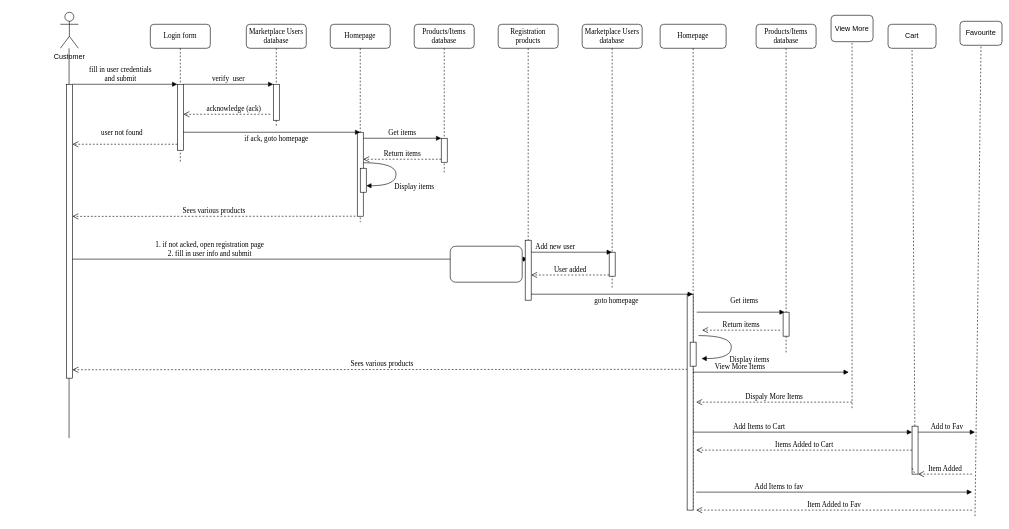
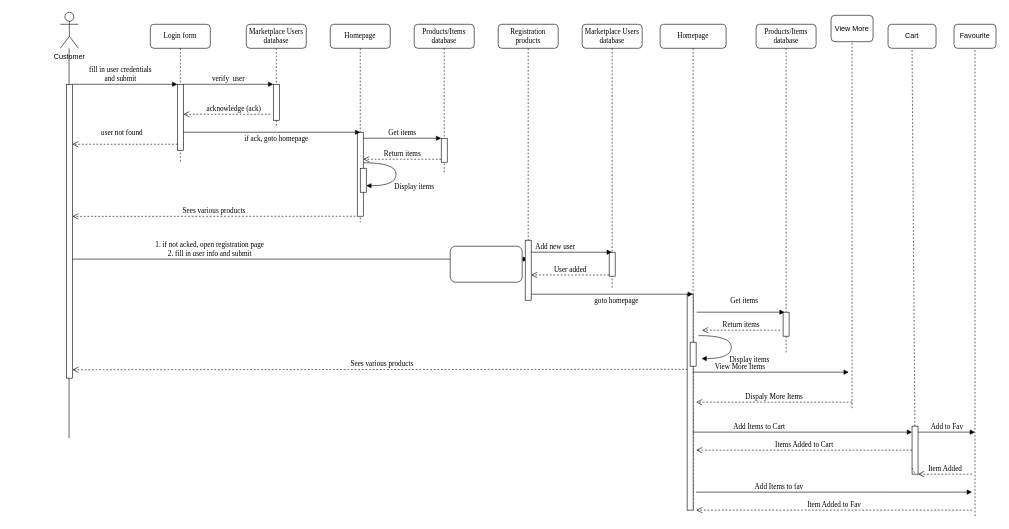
  <mxCell id="0" />
  <mxCell id="1" parent="0" />
  <mxCell id="2" value="" style="endArrow=none;html=1;" edge="1" parent="1"><mxGeometry width="50" height="50" relative="1" as="geometry"><mxPoint x="114.5" y="730" as="sourcePoint" /><mxPoint x="114.5" y="80" as="targetPoint" /></mxGeometry></mxCell>
  <mxCell id="3" value="Login form" style="shape=umlLifeline;perimeter=lifelinePerimeter;whiteSpace=wrap;html=1;container=1;collapsible=0;recursiveResize=0;outlineConnect=0;rounded=1;shadow=0;comic=0;labelBackgroundColor=none;strokeWidth=1;fontFamily=Verdana;fontSize=12;align=center;" vertex="1" parent="1"><mxGeometry x="250" y="40" width="100" height="230" as="geometry" /></mxCell>
  <mxCell id="4" value="" style="html=1;points=[];perimeter=orthogonalPerimeter;rounded=0;shadow=0;comic=0;labelBackgroundColor=none;strokeWidth=1;fontFamily=Verdana;fontSize=12;align=center;" vertex="1" parent="3"><mxGeometry x="45" y="100" width="10" height="110" as="geometry" /></mxCell>
  <mxCell id="5" value="Marketplace Users database" style="shape=umlLifeline;perimeter=lifelinePerimeter;whiteSpace=wrap;html=1;container=1;collapsible=0;recursiveResize=0;outlineConnect=0;rounded=1;shadow=0;comic=0;labelBackgroundColor=none;strokeWidth=1;fontFamily=Verdana;fontSize=12;align=center;" vertex="1" parent="1"><mxGeometry x="410" y="40" width="100" height="170" as="geometry" /></mxCell>
  <mxCell id="6" value="" style="html=1;points=[];perimeter=orthogonalPerimeter;rounded=0;shadow=0;comic=0;labelBackgroundColor=none;strokeWidth=1;fontFamily=Verdana;fontSize=12;align=center;" vertex="1" parent="5"><mxGeometry x="45" y="100" width="10" height="60" as="geometry" /></mxCell>
  <mxCell id="7" value="Homepage" style="shape=umlLifeline;perimeter=lifelinePerimeter;whiteSpace=wrap;html=1;container=1;collapsible=0;recursiveResize=0;outlineConnect=0;rounded=1;shadow=0;comic=0;labelBackgroundColor=none;strokeWidth=1;fontFamily=Verdana;fontSize=12;align=center;" vertex="1" parent="1"><mxGeometry x="550" y="40" width="100" height="330" as="geometry" /></mxCell>
  <mxCell id="8" value="Products/Items database" style="shape=umlLifeline;perimeter=lifelinePerimeter;whiteSpace=wrap;html=1;container=1;collapsible=0;recursiveResize=0;outlineConnect=0;rounded=1;shadow=0;comic=0;labelBackgroundColor=none;strokeWidth=1;fontFamily=Verdana;fontSize=12;align=center;" vertex="1" parent="1"><mxGeometry x="690" y="40" width="100" height="250" as="geometry" /></mxCell>
  <mxCell id="9" value="" style="html=1;points=[];perimeter=orthogonalPerimeter;rounded=0;shadow=0;comic=0;labelBackgroundColor=none;strokeWidth=1;fontFamily=Verdana;fontSize=12;align=center;" vertex="1" parent="8"><mxGeometry x="45" y="190" width="10" height="40" as="geometry" /></mxCell>
  <mxCell id="10" value="Registration products" style="shape=umlLifeline;perimeter=lifelinePerimeter;whiteSpace=wrap;html=1;container=1;collapsible=0;recursiveResize=0;outlineConnect=0;rounded=1;shadow=0;comic=0;labelBackgroundColor=none;strokeWidth=1;fontFamily=Verdana;fontSize=12;align=center;" vertex="1" parent="1"><mxGeometry x="830" y="40" width="100" height="460" as="geometry" /></mxCell>
  <mxCell id="11" value="Marketplace Users database" style="shape=umlLifeline;perimeter=lifelinePerimeter;whiteSpace=wrap;html=1;container=1;collapsible=0;recursiveResize=0;outlineConnect=0;rounded=1;shadow=0;comic=0;labelBackgroundColor=none;strokeWidth=1;fontFamily=Verdana;fontSize=12;align=center;" vertex="1" parent="1"><mxGeometry x="970" y="40" width="100" height="440" as="geometry" /></mxCell>
  <mxCell id="12" value="" style="html=1;points=[];perimeter=orthogonalPerimeter;rounded=0;shadow=0;comic=0;labelBackgroundColor=none;strokeWidth=1;fontFamily=Verdana;fontSize=12;align=center;" vertex="1" parent="1"><mxGeometry x="595" y="220" width="10" height="140" as="geometry" /></mxCell>
  <mxCell id="13" value="Get items" style="html=1;verticalAlign=bottom;endArrow=block;entryX=0;entryY=0;labelBackgroundColor=none;fontFamily=Verdana;fontSize=12;edgeStyle=elbowEdgeStyle;elbow=vertical;" edge="1" parent="1" source="12" target="9"><mxGeometry relative="1" as="geometry"><mxPoint x="660" y="190" as="sourcePoint" /></mxGeometry></mxCell>
  <mxCell id="14" value="Return items" style="html=1;verticalAlign=bottom;endArrow=open;dashed=1;endSize=8;labelBackgroundColor=none;fontFamily=Verdana;fontSize=12;edgeStyle=elbowEdgeStyle;elbow=vertical;" edge="1" parent="1"><mxGeometry relative="1" as="geometry"><mxPoint x="605" y="265" as="targetPoint" /><Array as="points"><mxPoint x="680" y="265" /><mxPoint x="710" y="265" /></Array><mxPoint x="735" y="265" as="sourcePoint" /></mxGeometry></mxCell>
  <mxCell id="15" value="1. if not acked, open registration page&lt;br&gt;2. fill in user info and submit" style="html=1;verticalAlign=bottom;endArrow=block;labelBackgroundColor=none;fontFamily=Verdana;fontSize=12;exitX=0.961;exitY=0.595;exitDx=0;exitDy=0;exitPerimeter=0;" edge="1" parent="1" source="23" target="10"><mxGeometry x="-0.398" relative="1" as="geometry"><mxPoint x="308" y="400" as="sourcePoint" /><mxPoint x="595" y="400" as="targetPoint" /><mxPoint as="offset" /></mxGeometry></mxCell>
  <mxCell id="16" value="" style="html=1;points=[];perimeter=orthogonalPerimeter;rounded=0;shadow=0;comic=0;labelBackgroundColor=none;strokeColor=#000000;strokeWidth=1;fillColor=#FFFFFF;fontFamily=Verdana;fontSize=12;fontColor=#000000;align=center;" vertex="1" parent="1"><mxGeometry x="1015" y="420" width="10" height="40" as="geometry" /></mxCell>
  <mxCell id="17" value="User added" style="html=1;verticalAlign=bottom;endArrow=open;dashed=1;endSize=8;exitX=0;exitY=0.95;labelBackgroundColor=none;fontFamily=Verdana;fontSize=12;" edge="1" parent="1" source="16" target="18"><mxGeometry relative="1" as="geometry"><mxPoint x="605" y="448.5" as="targetPoint" /></mxGeometry></mxCell>
  <mxCell id="18" value="" style="html=1;points=[];perimeter=orthogonalPerimeter;rounded=0;shadow=0;comic=0;labelBackgroundColor=none;strokeWidth=1;fontFamily=Verdana;fontSize=12;align=center;" vertex="1" parent="1"><mxGeometry x="875" y="400" width="10" height="100" as="geometry" /></mxCell>
  <mxCell id="19" value="Sees various products" style="html=1;verticalAlign=bottom;endArrow=open;dashed=1;endSize=8;labelBackgroundColor=none;fontFamily=Verdana;fontSize=12;edgeStyle=elbowEdgeStyle;elbow=vertical;exitX=-0.339;exitY=0.823;exitDx=0;exitDy=0;exitPerimeter=0;" edge="1" parent="1"><mxGeometry relative="1" as="geometry"><mxPoint x="120" y="616" as="targetPoint" /><Array as="points"><mxPoint x="580" y="616" /></Array><mxPoint x="1151.61" y="615.22" as="sourcePoint" /></mxGeometry></mxCell>
  <mxCell id="20" value="fill in user credentials&lt;br&gt;and submit" style="html=1;verticalAlign=bottom;endArrow=block;entryX=0;entryY=0;labelBackgroundColor=none;fontFamily=Verdana;fontSize=12;edgeStyle=elbowEdgeStyle;elbow=vertical;" edge="1" parent="1" source="23" target="4"><mxGeometry y="-7" relative="1" as="geometry"><mxPoint x="230" y="150" as="sourcePoint" /><mxPoint x="-8" y="-7" as="offset" /></mxGeometry></mxCell>
  <mxCell id="21" value="verify&amp;nbsp; user" style="html=1;verticalAlign=bottom;endArrow=block;entryX=0;entryY=0;labelBackgroundColor=none;fontFamily=Verdana;fontSize=12;edgeStyle=elbowEdgeStyle;elbow=vertical;" edge="1" parent="1" source="4" target="6"><mxGeometry relative="1" as="geometry"><mxPoint x="380" y="160" as="sourcePoint" /></mxGeometry></mxCell>
  <mxCell id="22" value="Display items" style="html=1;verticalAlign=bottom;endArrow=block;labelBackgroundColor=none;fontFamily=Verdana;fontSize=12;elbow=vertical;edgeStyle=orthogonalEdgeStyle;curved=1;entryX=1;entryY=0.286;entryPerimeter=0;exitX=1.038;exitY=0.345;exitPerimeter=0;" edge="1" parent="1"><mxGeometry x="0.304" y="32" relative="1" as="geometry"><mxPoint x="605.003" y="270.83" as="sourcePoint" /><mxPoint x="610.003" y="309.163" as="targetPoint" /><Array as="points"><mxPoint x="659.67" y="270.83" /><mxPoint x="659.67" y="308.83" /></Array><mxPoint x="30" y="-21" as="offset" /></mxGeometry></mxCell>
  <mxCell id="23" value="" style="html=1;points=[];perimeter=orthogonalPerimeter;rounded=0;shadow=0;comic=0;labelBackgroundColor=none;strokeWidth=1;fontFamily=Verdana;fontSize=12;align=center;" vertex="1" parent="1"><mxGeometry x="110" y="140" width="10" height="490" as="geometry" /></mxCell>
  <mxCell id="24" value="&lt;span style=&quot;color: rgba(0 , 0 , 0 , 0) ; font-family: monospace ; font-size: 0px&quot;&gt;%3CmxGraphModel%3E%3Croot%3E%3CmxCell%20id%3D%220%22%2F%3E%3CmxCell%20id%3D%221%22%20parent%3D%220%22%2F%3E%3CmxCell%20id%3D%222%22%20value%3D%22Login%C2%A0%22%20style%3D%22shape%3DumlLifeline%3Bperimeter%3DlifelinePerimeter%3Bcontainer%3D1%3Bcollapsible%3D0%3BrecursiveResize%3D0%3Brounded%3D0%3Bshadow%3D0%3BstrokeWidth%3D1%3Bdashed%3D1%3B%22%20vertex%3D%221%22%20parent%3D%221%22%3E%3CmxGeometry%20x%3D%22110%22%20y%3D%2280%22%20width%3D%22100%22%20height%3D%22440%22%20as%3D%22geometry%22%2F%3E%3C%2FmxCell%3E%3CmxCell%20id%3D%223%22%20value%3D%22%22%20style%3D%22points%3D%5B%5D%3Bperimeter%3DorthogonalPerimeter%3Brounded%3D0%3Bshadow%3D0%3BstrokeWidth%3D1%3B%22%20vertex%3D%221%22%20parent%3D%222%22%3E%3CmxGeometry%20x%3D%2245%22%20y%3D%2260%22%20width%3D%2210%22%20height%3D%2260%22%20as%3D%22geometry%22%2F%3E%3C%2FmxCell%3E%3C%2Froot%3E%3C%2FmxGraphModel%3E&lt;/span&gt;" style="text;html=1;align=center;verticalAlign=middle;resizable=0;points=[];autosize=1;" vertex="1" parent="1"><mxGeometry x="176" y="64" width="20" height="20" as="geometry" /></mxCell>
  <mxCell id="25" value="Customer" style="shape=umlActor;verticalLabelPosition=bottom;verticalAlign=top;html=1;outlineConnect=0;" vertex="1" parent="1"><mxGeometry x="100" y="20" width="30" height="60" as="geometry" /></mxCell>
  <mxCell id="26" value="acknowledge (ack)" style="html=1;verticalAlign=bottom;endArrow=open;dashed=1;endSize=8;labelBackgroundColor=none;fontFamily=Verdana;fontSize=12;edgeStyle=elbowEdgeStyle;elbow=vertical;" edge="1" parent="1" target="4"><mxGeometry x="-0.154" relative="1" as="geometry"><mxPoint x="320" y="190" as="targetPoint" /><Array as="points"><mxPoint x="425" y="190" /></Array><mxPoint x="450" y="190" as="sourcePoint" /><mxPoint as="offset" /></mxGeometry></mxCell>
  <mxCell id="27" value="if ack, goto homepage" style="html=1;verticalAlign=bottom;endArrow=block;labelBackgroundColor=none;fontFamily=Verdana;fontSize=12;edgeStyle=elbowEdgeStyle;elbow=vertical;" edge="1" parent="1" source="4"><mxGeometry x="0.051" y="-20" relative="1" as="geometry"><mxPoint x="310" y="220" as="sourcePoint" /><mxPoint x="600" y="220" as="targetPoint" /><Array as="points"><mxPoint x="600" y="220" /></Array><mxPoint as="offset" /></mxGeometry></mxCell>
  <mxCell id="28" value="" style="html=1;points=[];perimeter=orthogonalPerimeter;rounded=0;shadow=0;comic=0;labelBackgroundColor=none;strokeWidth=1;fontFamily=Verdana;fontSize=12;align=center;" vertex="1" parent="1"><mxGeometry x="600" y="280" width="10" height="40" as="geometry" /></mxCell>
  <mxCell id="29" value="Add new user" style="html=1;verticalAlign=bottom;endArrow=block;labelBackgroundColor=none;fontFamily=Verdana;fontSize=12;" edge="1" parent="1" target="11"><mxGeometry x="-0.398" relative="1" as="geometry"><mxPoint x="885" y="420" as="sourcePoint" /><mxPoint x="1456.5" y="420" as="targetPoint" /><mxPoint as="offset" /></mxGeometry></mxCell>
  <mxCell id="30" value="Homepage" style="shape=umlLifeline;perimeter=lifelinePerimeter;whiteSpace=wrap;html=1;container=1;collapsible=0;recursiveResize=0;outlineConnect=0;rounded=1;shadow=0;comic=0;labelBackgroundColor=none;strokeWidth=1;fontFamily=Verdana;fontSize=12;align=center;" vertex="1" parent="1"><mxGeometry x="1100" y="40" width="110" height="810" as="geometry" /></mxCell>
  <mxCell id="31" value="" style="html=1;points=[];perimeter=orthogonalPerimeter;rounded=0;shadow=0;comic=0;labelBackgroundColor=none;strokeWidth=1;fontFamily=Verdana;fontSize=12;align=center;" vertex="1" parent="30"><mxGeometry x="45" y="450" width="10" height="360" as="geometry" /></mxCell>
  <mxCell id="32" value="" style="html=1;points=[];perimeter=orthogonalPerimeter;rounded=0;shadow=0;comic=0;labelBackgroundColor=none;strokeWidth=1;fontFamily=Verdana;fontSize=12;align=center;" vertex="1" parent="30"><mxGeometry x="50" y="530" width="10" height="40" as="geometry" /></mxCell>
  <mxCell id="33" value="Products/Items database" style="shape=umlLifeline;perimeter=lifelinePerimeter;whiteSpace=wrap;html=1;container=1;collapsible=0;recursiveResize=0;outlineConnect=0;rounded=1;shadow=0;comic=0;labelBackgroundColor=none;strokeWidth=1;fontFamily=Verdana;fontSize=12;align=center;" vertex="1" parent="1"><mxGeometry x="1260" y="40" width="100" height="550" as="geometry" /></mxCell>
  <mxCell id="34" value="Get items" style="html=1;verticalAlign=bottom;endArrow=block;entryX=1.061;entryY=-0.01;labelBackgroundColor=none;fontFamily=Verdana;fontSize=12;edgeStyle=elbowEdgeStyle;elbow=vertical;entryDx=0;entryDy=0;entryPerimeter=0;" edge="1" parent="1"><mxGeometry x="1" y="68" relative="1" as="geometry"><mxPoint x="1161" y="520" as="sourcePoint" /><mxPoint x="1307.61" y="519.6" as="targetPoint" /><mxPoint y="-10" as="offset" /></mxGeometry></mxCell>
  <mxCell id="35" value="" style="html=1;points=[];perimeter=orthogonalPerimeter;rounded=0;shadow=0;comic=0;labelBackgroundColor=none;strokeWidth=1;fontFamily=Verdana;fontSize=12;align=center;" vertex="1" parent="1"><mxGeometry x="1305" y="520" width="10" height="40" as="geometry" /></mxCell>
  <mxCell id="36" value="goto homepage" style="html=1;verticalAlign=bottom;endArrow=block;labelBackgroundColor=none;fontFamily=Verdana;fontSize=12;edgeStyle=elbowEdgeStyle;elbow=vertical;" edge="1" parent="1" target="30"><mxGeometry x="0.051" y="-20" relative="1" as="geometry"><mxPoint x="885" y="490" as="sourcePoint" /><mxPoint x="1180" y="490" as="targetPoint" /><Array as="points"><mxPoint x="1180" y="490" /></Array><mxPoint as="offset" /></mxGeometry></mxCell>
  <mxCell id="37" value="user not found&amp;nbsp;" style="html=1;verticalAlign=bottom;endArrow=open;dashed=1;endSize=8;labelBackgroundColor=none;fontFamily=Verdana;fontSize=12;edgeStyle=elbowEdgeStyle;elbow=vertical;" edge="1" parent="1" target="23"><mxGeometry x="0.035" y="-10" relative="1" as="geometry"><mxPoint x="150" y="240" as="targetPoint" /><Array as="points"><mxPoint x="270" y="240" /></Array><mxPoint x="295" y="240" as="sourcePoint" /><mxPoint as="offset" /></mxGeometry></mxCell>
  <mxCell id="38" value="Return items" style="html=1;verticalAlign=bottom;endArrow=open;dashed=1;endSize=8;labelBackgroundColor=none;fontFamily=Verdana;fontSize=12;edgeStyle=elbowEdgeStyle;elbow=vertical;" edge="1" parent="1"><mxGeometry relative="1" as="geometry"><mxPoint x="1170" y="550" as="targetPoint" /><Array as="points"><mxPoint x="1245" y="550" /><mxPoint x="1275" y="550" /></Array><mxPoint x="1300" y="550" as="sourcePoint" /></mxGeometry></mxCell>
  <mxCell id="39" value="Display items" style="html=1;verticalAlign=bottom;endArrow=block;labelBackgroundColor=none;fontFamily=Verdana;fontSize=12;elbow=vertical;edgeStyle=orthogonalEdgeStyle;curved=1;entryX=1;entryY=0.286;entryPerimeter=0;exitX=1.038;exitY=0.345;exitPerimeter=0;" edge="1" parent="1"><mxGeometry x="0.304" y="32" relative="1" as="geometry"><mxPoint x="1164.003" y="559.03" as="sourcePoint" /><mxPoint x="1169.003" y="597.363" as="targetPoint" /><Array as="points"><mxPoint x="1218.67" y="559.03" /><mxPoint x="1218.67" y="597.03" /></Array><mxPoint x="30" y="-21" as="offset" /></mxGeometry></mxCell>
  <mxCell id="40" value="Sees various products" style="html=1;verticalAlign=bottom;endArrow=open;dashed=1;endSize=8;labelBackgroundColor=none;fontFamily=Verdana;fontSize=12;edgeStyle=elbowEdgeStyle;elbow=vertical;" edge="1" parent="1"><mxGeometry relative="1" as="geometry"><mxPoint x="120" y="360" as="targetPoint" /><Array as="points"><mxPoint x="20" y="360.28" /></Array><mxPoint x="592" y="360" as="sourcePoint" /></mxGeometry></mxCell>
  <mxCell id="41" value="" style="rounded=1;whiteSpace=wrap;html=1;hachureGap=4;pointerEvents=0;" vertex="1" parent="1"><mxGeometry x="750" y="410" width="120" height="60" as="geometry" /></mxCell>
  <mxCell id="42" value="Cart" style="rounded=1;whiteSpace=wrap;html=1;hachureGap=4;pointerEvents=0;" vertex="1" parent="1"><mxGeometry x="1480" y="40" width="80" height="40" as="geometry" /></mxCell>
- <mxCell id="43" value="Favourite" style="rounded=1;whiteSpace=wrap;html=1;hachureGap=4;pointerEvents=0;" vertex="1" parent="1"><mxGeometry x="1600" y="35" width="70" height="40" as="geometry" /></mxCell>
+ <mxCell id="43" value="Favourite" style="rounded=1;whiteSpace=wrap;html=1;hachureGap=4;pointerEvents=0;" vertex="1" parent="1"><mxGeometry x="1590" y="40" width="70" height="40" as="geometry" /></mxCell>
  <mxCell id="44" value="View More" style="rounded=1;whiteSpace=wrap;html=1;hachureGap=4;pointerEvents=0;" vertex="1" parent="1"><mxGeometry x="1385" y="25" width="70" height="44" as="geometry" /></mxCell>
  <mxCell id="45" value="" style="endArrow=none;dashed=1;html=1;startSize=14;endSize=14;sourcePerimeterSpacing=8;targetPerimeterSpacing=8;entryX=0.5;entryY=1;entryDx=0;entryDy=0;" edge="1" parent="1" target="44"><mxGeometry width="50" height="50" relative="1" as="geometry"><mxPoint x="1420" y="680" as="sourcePoint" /><mxPoint x="1420" y="90" as="targetPoint" /></mxGeometry></mxCell>
  <mxCell id="46" value="" style="endArrow=none;dashed=1;html=1;startSize=14;endSize=14;targetPerimeterSpacing=8;entryX=0.5;entryY=1;entryDx=0;entryDy=0;startArrow=none;" edge="1" parent="1" source="52" target="42"><mxGeometry width="50" height="50" relative="1" as="geometry"><mxPoint x="1520" y="780" as="sourcePoint" /><mxPoint x="1520" y="160" as="targetPoint" /></mxGeometry></mxCell>
  <mxCell id="47" value="" style="endArrow=none;dashed=1;html=1;startSize=14;endSize=14;sourcePerimeterSpacing=8;targetPerimeterSpacing=8;entryX=0.5;entryY=1;entryDx=0;entryDy=0;" edge="1" parent="1" target="43"><mxGeometry width="50" height="50" relative="1" as="geometry"><mxPoint x="1625" y="860" as="sourcePoint" /><mxPoint x="1640" y="130" as="targetPoint" /></mxGeometry></mxCell>
  <mxCell id="48" value="Dispaly More Items" style="html=1;verticalAlign=bottom;endArrow=open;dashed=1;endSize=8;labelBackgroundColor=none;fontFamily=Verdana;fontSize=12;" edge="1" parent="1"><mxGeometry relative="1" as="geometry"><mxPoint x="1160" y="670" as="targetPoint" /><mxPoint x="1420" y="670" as="sourcePoint" /><Array as="points"><mxPoint x="1250" y="670" /></Array></mxGeometry></mxCell>
  <mxCell id="49" value="View More Items" style="html=1;verticalAlign=bottom;endArrow=block;labelBackgroundColor=none;fontFamily=Verdana;fontSize=12;" edge="1" parent="1" source="30"><mxGeometry x="-0.398" relative="1" as="geometry"><mxPoint x="1280" y="620" as="sourcePoint" /><mxPoint x="1414.5" y="620" as="targetPoint" /><mxPoint as="offset" /></mxGeometry></mxCell>
  <mxCell id="50" value="Add Items to Cart" style="html=1;verticalAlign=bottom;endArrow=block;labelBackgroundColor=none;fontFamily=Verdana;fontSize=12;" edge="1" parent="1" source="30"><mxGeometry x="-0.398" relative="1" as="geometry"><mxPoint x="1240" y="720" as="sourcePoint" /><mxPoint x="1520" y="720" as="targetPoint" /><mxPoint as="offset" /></mxGeometry></mxCell>
  <mxCell id="51" value="Items Added to Cart" style="html=1;verticalAlign=bottom;endArrow=open;dashed=1;endSize=8;labelBackgroundColor=none;fontFamily=Verdana;fontSize=12;" edge="1" parent="1"><mxGeometry relative="1" as="geometry"><mxPoint x="1160" y="750" as="targetPoint" /><mxPoint x="1520" y="750" as="sourcePoint" /><Array as="points" /></mxGeometry></mxCell>
  <mxCell id="52" value="" style="rounded=0;whiteSpace=wrap;html=1;hachureGap=4;pointerEvents=0;" vertex="1" parent="1"><mxGeometry x="1520" y="710" width="10" height="80" as="geometry" /></mxCell>
  <mxCell id="53" value="" style="endArrow=none;dashed=1;html=1;startSize=14;endSize=14;sourcePerimeterSpacing=8;entryX=0.5;entryY=1;entryDx=0;entryDy=0;" edge="1" parent="1" target="52"><mxGeometry width="50" height="50" relative="1" as="geometry"><mxPoint x="1520" y="780" as="sourcePoint" /><mxPoint x="1520" y="80" as="targetPoint" /></mxGeometry></mxCell>
  <mxCell id="54" value="Add Items to fav" style="html=1;verticalAlign=bottom;endArrow=block;labelBackgroundColor=none;fontFamily=Verdana;fontSize=12;exitX=0.545;exitY=0.963;exitDx=0;exitDy=0;exitPerimeter=0;" edge="1" parent="1" source="30"><mxGeometry x="-0.398" relative="1" as="geometry"><mxPoint x="1170" y="820" as="sourcePoint" /><mxPoint x="1620" y="820" as="targetPoint" /><mxPoint as="offset" /></mxGeometry></mxCell>
  <mxCell id="55" value="Item Added to Fav" style="html=1;verticalAlign=bottom;endArrow=open;dashed=1;endSize=8;labelBackgroundColor=none;fontFamily=Verdana;fontSize=12;" edge="1" parent="1"><mxGeometry relative="1" as="geometry"><mxPoint x="1160" y="850" as="targetPoint" /><mxPoint x="1620" y="850" as="sourcePoint" /><Array as="points" /></mxGeometry></mxCell>
  <mxCell id="56" value="Add to Fav" style="html=1;verticalAlign=bottom;endArrow=block;labelBackgroundColor=none;fontFamily=Verdana;fontSize=12;edgeStyle=elbowEdgeStyle;elbow=vertical;" edge="1" parent="1"><mxGeometry relative="1" as="geometry"><mxPoint x="1530" y="720" as="sourcePoint" /><mxPoint x="1625" y="720" as="targetPoint" /></mxGeometry></mxCell>
  <mxCell id="57" value="Item Added" style="html=1;verticalAlign=bottom;endArrow=open;dashed=1;endSize=8;labelBackgroundColor=none;fontFamily=Verdana;fontSize=12;" edge="1" parent="1"><mxGeometry relative="1" as="geometry"><mxPoint x="1530" y="790" as="targetPoint" /><mxPoint x="1620" y="790" as="sourcePoint" /></mxGeometry></mxCell>
